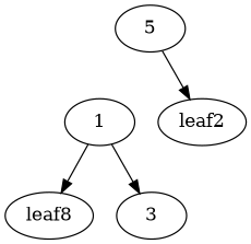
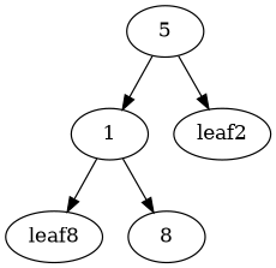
  digraph {
    n1 [label=5]
    1
    leaf2
    n4 [label=leaf8]
-   3
+   3 [label=8]
+   n1 -> 1
    n1 -> leaf2
    1 -> n4
    1 -> 3
  }
